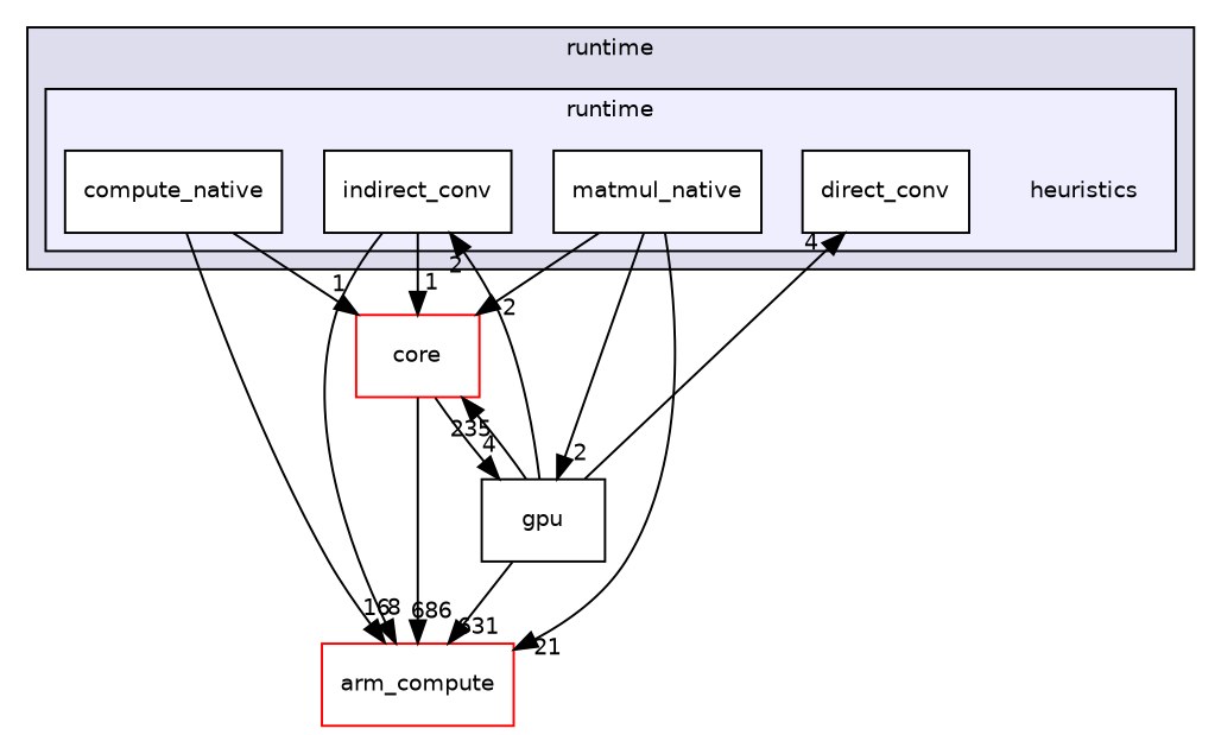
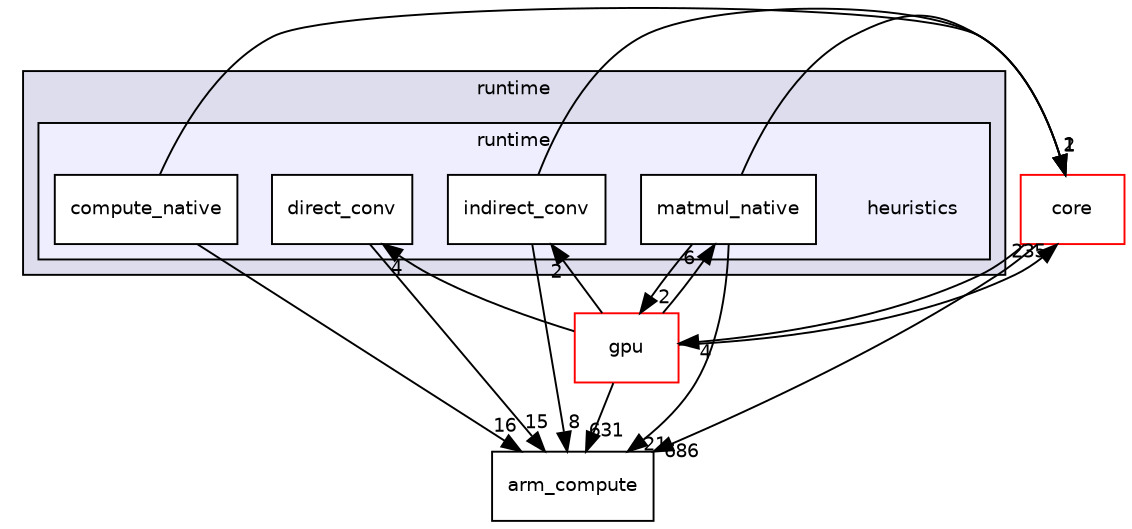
  digraph {
    compound=true
    node [fontname=Helvetica fontsize=10 shape=box fillcolor=white style=filled]
    edge [headlabel=2 labeldistance=1.5 labelfontname=Helvetica labelfontsize=10]
    n1 [label=heuristics shape=plaintext fillcolor="" style=""]
    n2 [label=direct_conv]
    n3 [label=compute_native]
    n4 [label=indirect_conv]
    n5 [label=matmul_native]
-   n6 [color=red label=arm_compute]
+   n6 [color=black label=arm_compute]
    n7 [color=red label=core]
-   n8 [color=black label=gpu]
+   n8 [color=red label=gpu]
    subgraph cluster_1 {
      bgcolor="#ddddee"
      fontname=Helvetica
      fontsize=10
      label=runtime
      pencolor=black
      subgraph cluster_2 {
        bgcolor="#eeeeff"
        fontname=Helvetica
        fontsize=10
        label=runtime
        pencolor=black
        n1
        n2
        n3
        n4
        n5
      }
    }
+   n2 -> n6 [headlabel=15]
    n3 -> n6 [headlabel=16]
    n3 -> n7 [headlabel=1]
    n4 -> n6 [headlabel=8]
    n4 -> n7 [headlabel=1]
    n5 -> n6 [headlabel=21]
    n5 -> n7
    n5 -> n8
    n7 -> n6 [headlabel=686]
    n7 -> n8 [headlabel=4]
    n8 -> n2 [headlabel=4]
    n8 -> n4
+   n8 -> n5 [headlabel=6]
    n8 -> n6 [headlabel=631]
    n8 -> n7 [headlabel=235]
  }
